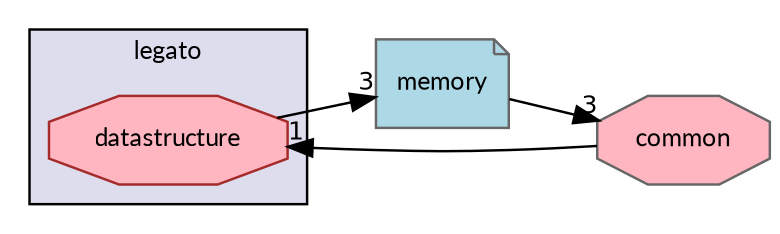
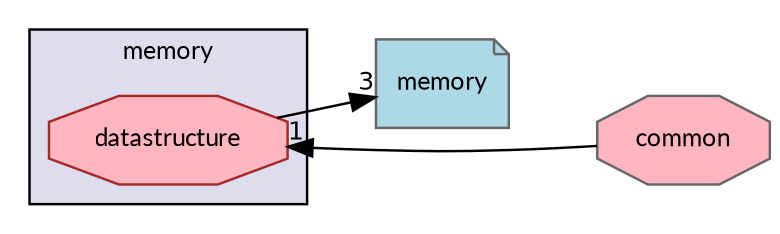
  digraph {
    compound=true
    fontname=Lato
    rankdir=LR
    node [color=gray40 fillcolor=lightpink fontname=Lato fontsize=10 shape=octagon style=filled]
    edge [fontname=Lato headlabel=3 labeldistance=1.5 labelfontname=Helvetica labelfontsize=10]
    n1 [color=brown label=datastructure pencolor=black]
    n2 [fillcolor=lightblue label=memory shape=note]
    n3 [label=common]
    subgraph cluster_1 {
      bgcolor="#ddddee"
      fontsize=10
-     label=legato
+     label=memory
      pencolor=black
      n1
    }
    n1 -> n2
-   n2 -> n3
    n3 -> n1 [headlabel=1]
  }
